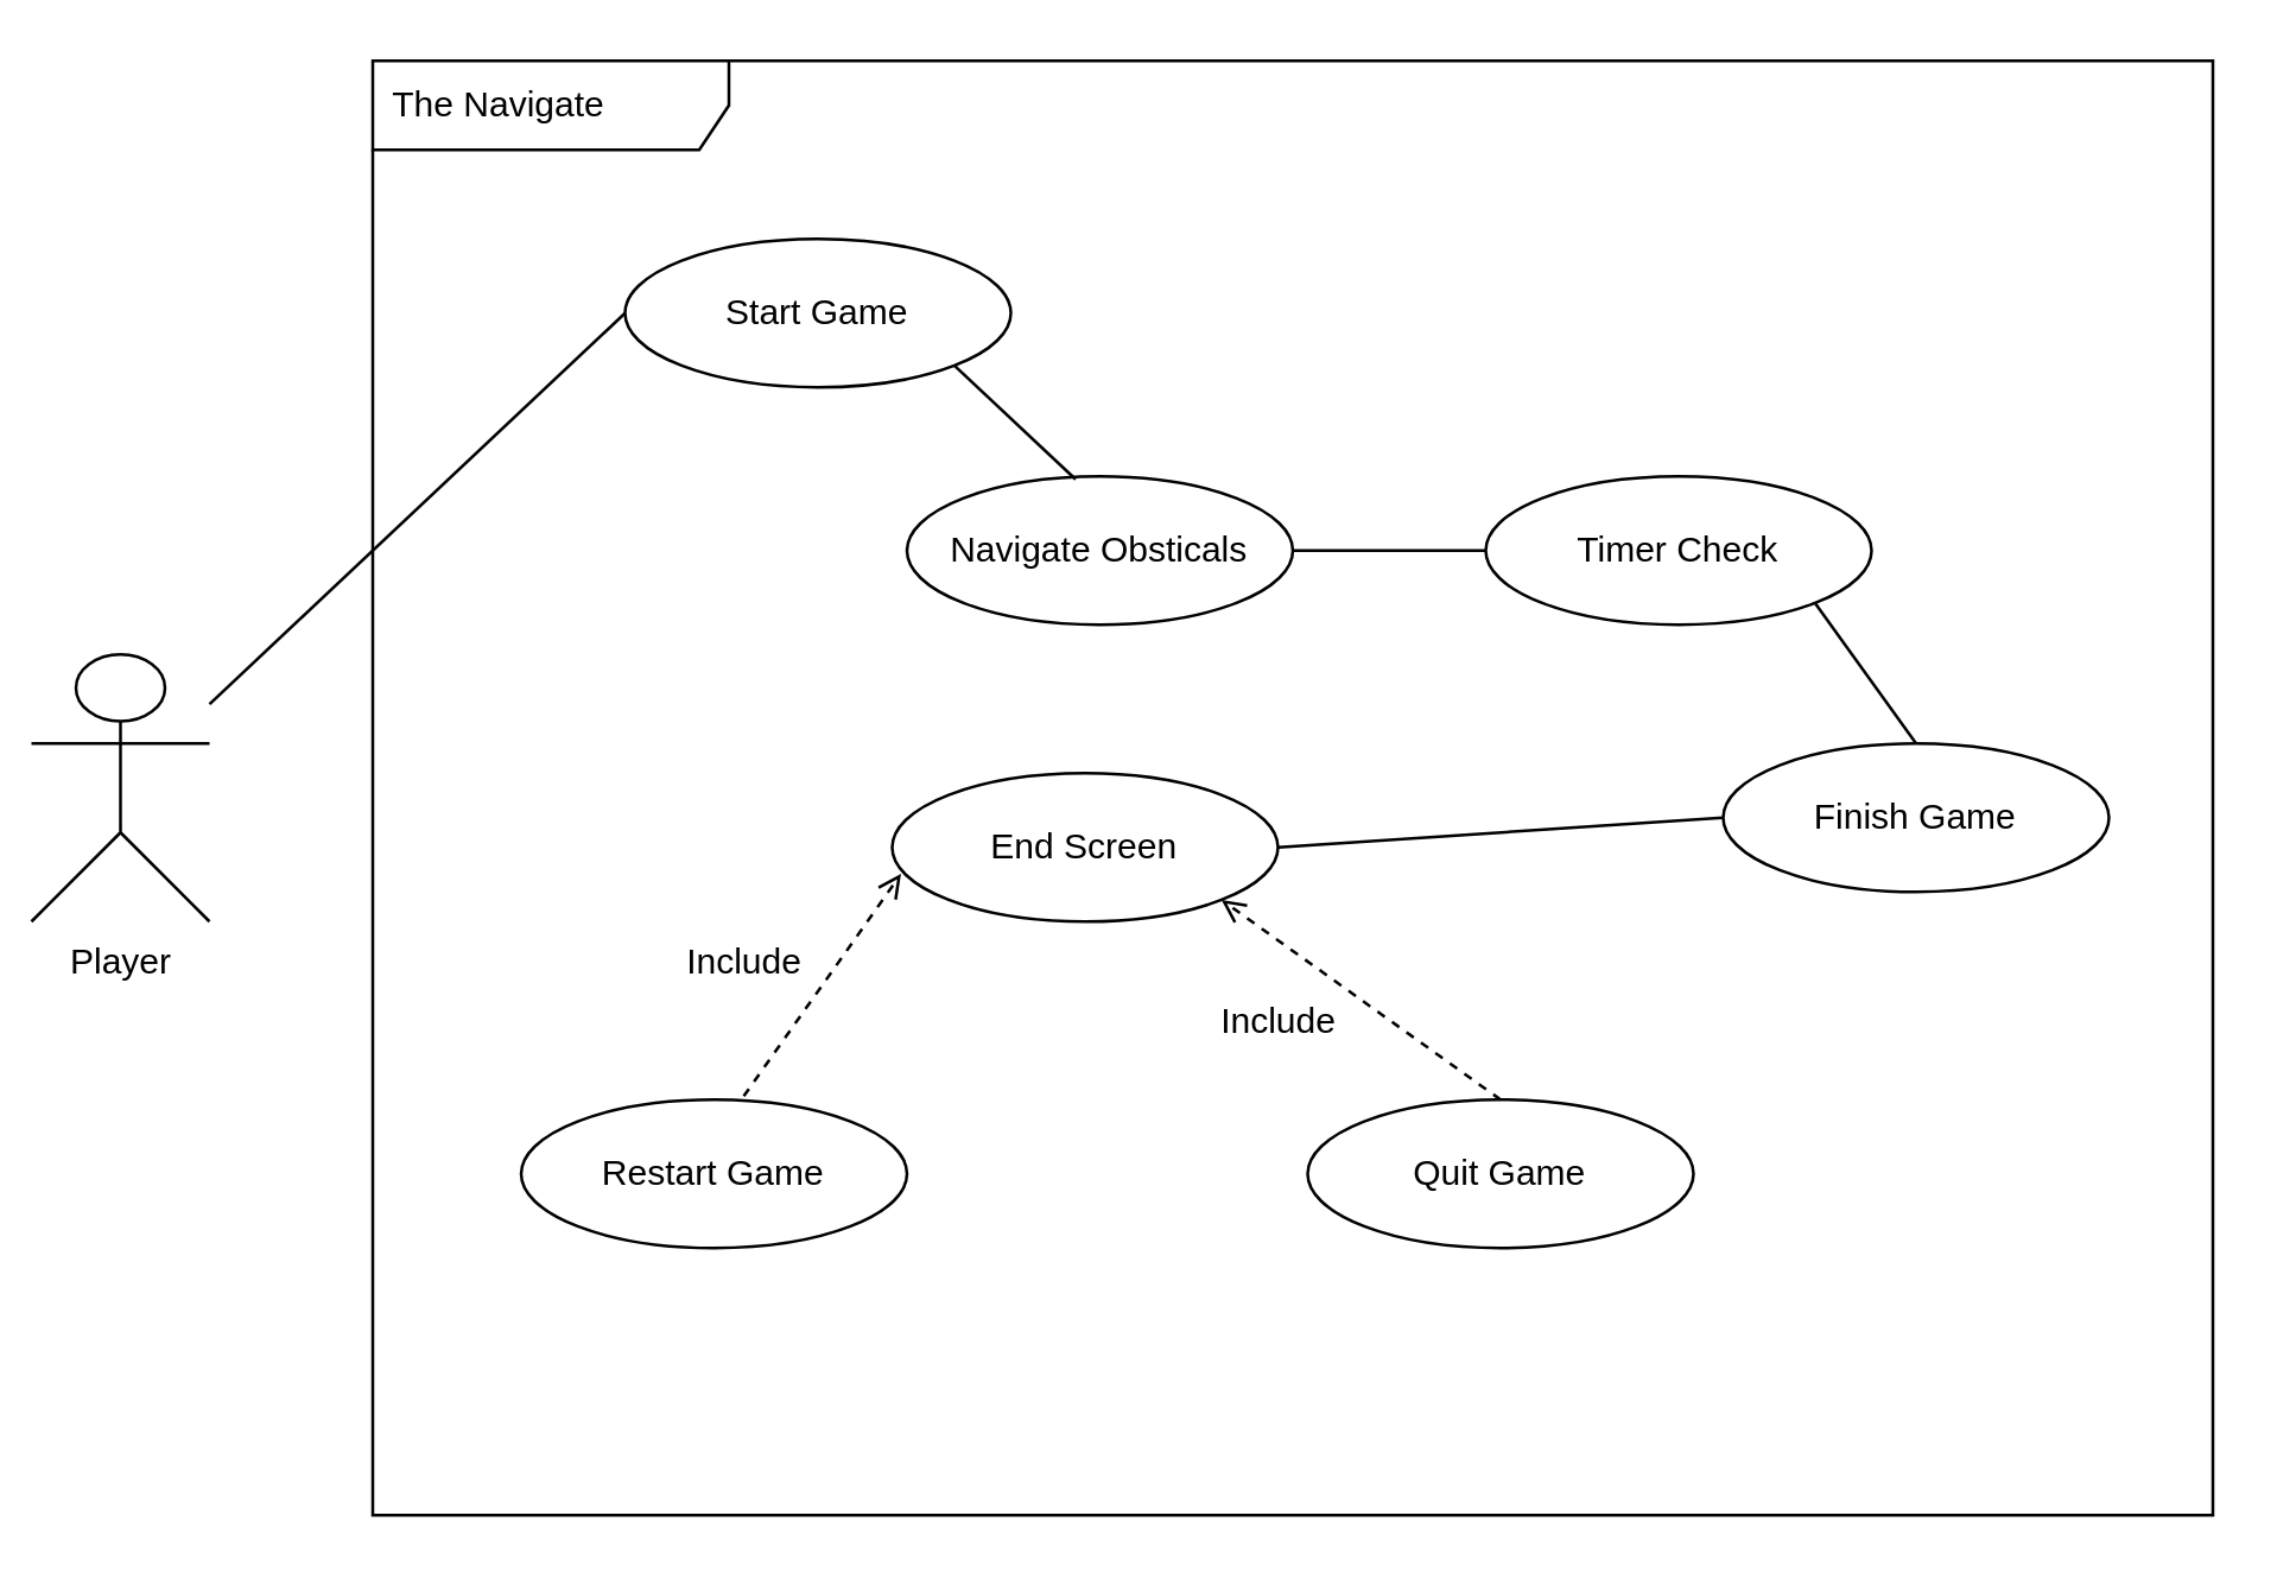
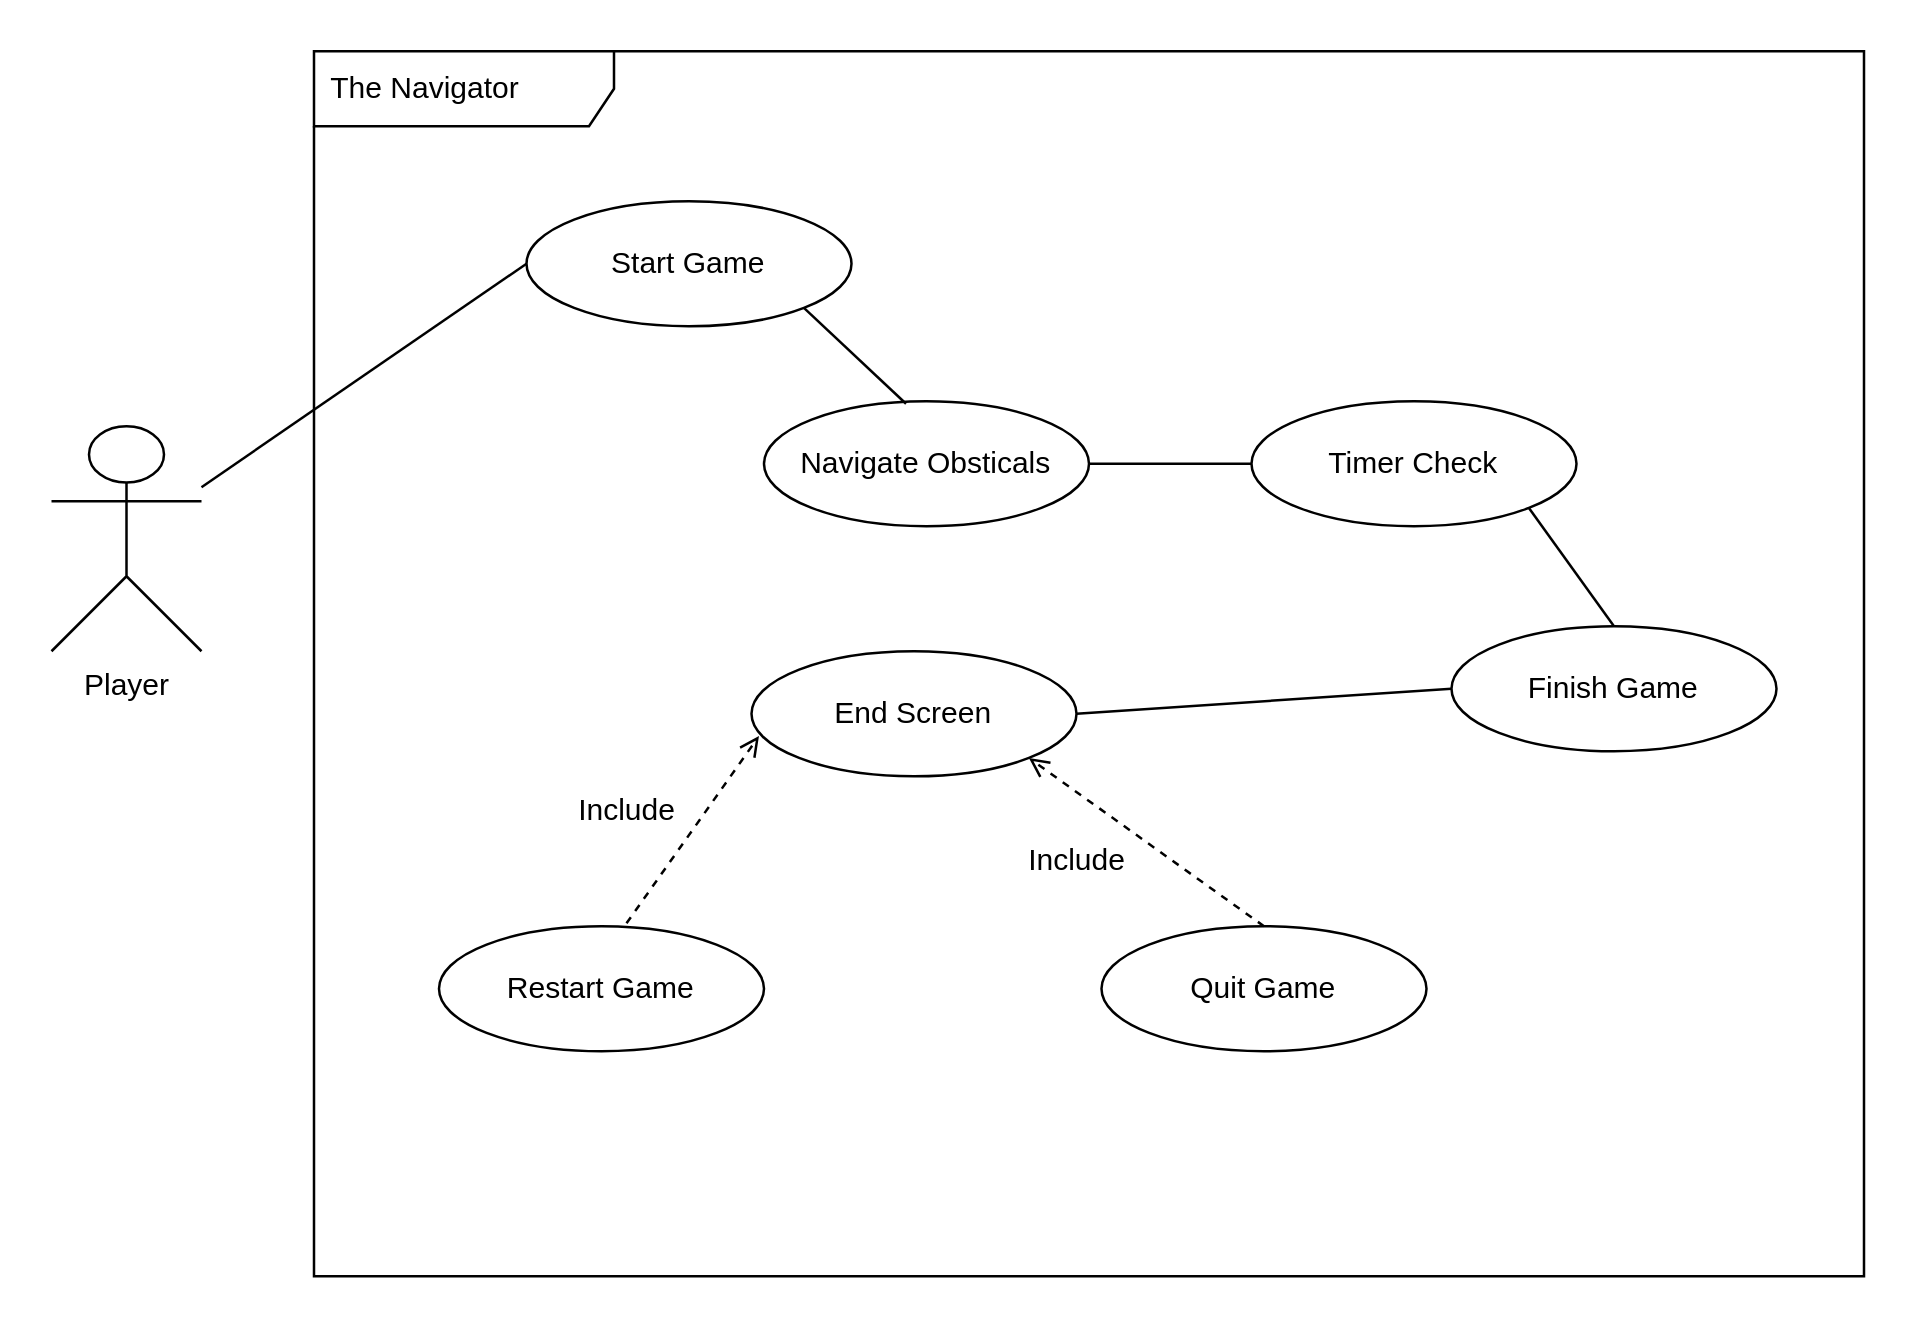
  <mxCell id="0" />
  <mxCell id="1" parent="0" />
- <mxCell id="2" value="Player&lt;br&gt;" style="shape=umlActor;verticalLabelPosition=bottom;verticalAlign=top;html=1;" vertex="1" parent="1"><mxGeometry x="10" y="220" width="60" height="90" as="geometry" /></mxCell>
+ <mxCell id="2" value="Player&lt;br&gt;" style="shape=umlActor;verticalLabelPosition=bottom;verticalAlign=top;html=1;" vertex="1" parent="1"><mxGeometry x="20" y="170" width="60" height="90" as="geometry" /></mxCell>
  <mxCell id="3" value="Start Game" style="ellipse;whiteSpace=wrap;html=1;" vertex="1" parent="1"><mxGeometry x="210" y="80" width="130" height="50" as="geometry" /></mxCell>
  <mxCell id="4" value="" style="endArrow=none;html=1;rounded=0;entryX=0;entryY=0.5;entryDx=0;entryDy=0;" edge="1" parent="1" source="2" target="3"><mxGeometry width="50" height="50" relative="1" as="geometry"><mxPoint x="70" y="210" as="sourcePoint" /><mxPoint x="220" y="190" as="targetPoint" /></mxGeometry></mxCell>
  <mxCell id="5" value="Navigate Obsticals" style="ellipse;whiteSpace=wrap;html=1;" vertex="1" parent="1"><mxGeometry x="305" y="160" width="130" height="50" as="geometry" /></mxCell>
  <mxCell id="6" value="Finish Game" style="ellipse;whiteSpace=wrap;html=1;" vertex="1" parent="1"><mxGeometry x="580" y="250" width="130" height="50" as="geometry" /></mxCell>
  <mxCell id="7" value="Quit Game" style="ellipse;whiteSpace=wrap;html=1;" vertex="1" parent="1"><mxGeometry x="440" y="370" width="130" height="50" as="geometry" /></mxCell>
  <mxCell id="8" value="Restart Game" style="ellipse;whiteSpace=wrap;html=1;" vertex="1" parent="1"><mxGeometry x="175" y="370" width="130" height="50" as="geometry" /></mxCell>
  <mxCell id="9" value="" style="endArrow=none;html=1;rounded=0;exitX=1;exitY=1;exitDx=0;exitDy=0;entryX=0.437;entryY=0.02;entryDx=0;entryDy=0;entryPerimeter=0;" edge="1" parent="1" source="3" target="5"><mxGeometry width="50" height="50" relative="1" as="geometry"><mxPoint x="250" y="220" as="sourcePoint" /><mxPoint x="300" y="170" as="targetPoint" /></mxGeometry></mxCell>
  <mxCell id="10" value="End Screen" style="ellipse;whiteSpace=wrap;html=1;" vertex="1" parent="1"><mxGeometry x="300" y="260" width="130" height="50" as="geometry" /></mxCell>
  <mxCell id="11" value="" style="endArrow=open;html=1;rounded=0;align=center;verticalAlign=bottom;dashed=1;endFill=0;labelBackgroundColor=none;entryX=0.023;entryY=0.679;entryDx=0;entryDy=0;entryPerimeter=0;" edge="1" parent="1" target="10"><mxGeometry relative="1" as="geometry"><mxPoint x="250" y="368.82" as="sourcePoint" /><mxPoint x="410" y="368.82" as="targetPoint" /></mxGeometry></mxCell>
  <mxCell id="12" value="Include" style="resizable=0;html=1;align=center;verticalAlign=top;labelBackgroundColor=none;rotation=0;" connectable="0" vertex="1" parent="11"><mxGeometry relative="1" as="geometry"><mxPoint x="-27" y="-21" as="offset" /></mxGeometry></mxCell>
  <mxCell id="13" value="" style="endArrow=open;html=1;rounded=0;align=center;verticalAlign=bottom;dashed=1;endFill=0;labelBackgroundColor=none;entryX=1;entryY=1;entryDx=0;entryDy=0;exitX=0.5;exitY=0;exitDx=0;exitDy=0;" edge="1" parent="1" source="7" target="10"><mxGeometry relative="1" as="geometry"><mxPoint x="387.01" y="384.87" as="sourcePoint" /><mxPoint x="440" y="310" as="targetPoint" /></mxGeometry></mxCell>
  <mxCell id="14" value="Include" style="resizable=0;html=1;align=center;verticalAlign=top;labelBackgroundColor=none;rotation=0;" connectable="0" vertex="1" parent="13"><mxGeometry relative="1" as="geometry"><mxPoint x="-28" y="-6" as="offset" /></mxGeometry></mxCell>
  <mxCell id="15" value="Timer Check" style="ellipse;whiteSpace=wrap;html=1;" vertex="1" parent="1"><mxGeometry x="500" y="160" width="130" height="50" as="geometry" /></mxCell>
  <mxCell id="16" value="" style="endArrow=none;html=1;rounded=0;exitX=1;exitY=0.5;exitDx=0;exitDy=0;entryX=0;entryY=0.5;entryDx=0;entryDy=0;" edge="1" parent="1" source="5" target="15"><mxGeometry width="50" height="50" relative="1" as="geometry"><mxPoint x="449.319" y="211.613" as="sourcePoint" /><mxPoint x="500" y="270" as="targetPoint" /></mxGeometry></mxCell>
  <mxCell id="17" value="" style="endArrow=none;html=1;rounded=0;exitX=1;exitY=1;exitDx=0;exitDy=0;entryX=0.5;entryY=0;entryDx=0;entryDy=0;" edge="1" parent="1" source="15" target="6"><mxGeometry width="50" height="50" relative="1" as="geometry"><mxPoint x="640" y="220" as="sourcePoint" /><mxPoint x="705" y="220" as="targetPoint" /></mxGeometry></mxCell>
  <mxCell id="18" value="" style="endArrow=none;html=1;rounded=0;exitX=1;exitY=0.5;exitDx=0;exitDy=0;entryX=0;entryY=0.5;entryDx=0;entryDy=0;" edge="1" parent="1" source="10" target="6"><mxGeometry x="1" y="-50" width="50" height="50" relative="1" as="geometry"><mxPoint x="621.129" y="340.003" as="sourcePoint" /><mxPoint x="655" y="387.39" as="targetPoint" /><mxPoint x="45" y="20" as="offset" /></mxGeometry></mxCell>
- <mxCell id="19" value="The Navigate" style="shape=umlFrame;whiteSpace=wrap;html=1;width=120;height=30;boundedLbl=1;verticalAlign=middle;align=left;spacingLeft=5;" vertex="1" parent="1"><mxGeometry x="125" y="20" width="620" height="490" as="geometry" /></mxCell>
+ <mxCell id="19" value="The Navigator" style="shape=umlFrame;whiteSpace=wrap;html=1;width=120;height=30;boundedLbl=1;verticalAlign=middle;align=left;spacingLeft=5;" vertex="1" parent="1"><mxGeometry x="125" y="20" width="620" height="490" as="geometry" /></mxCell>
